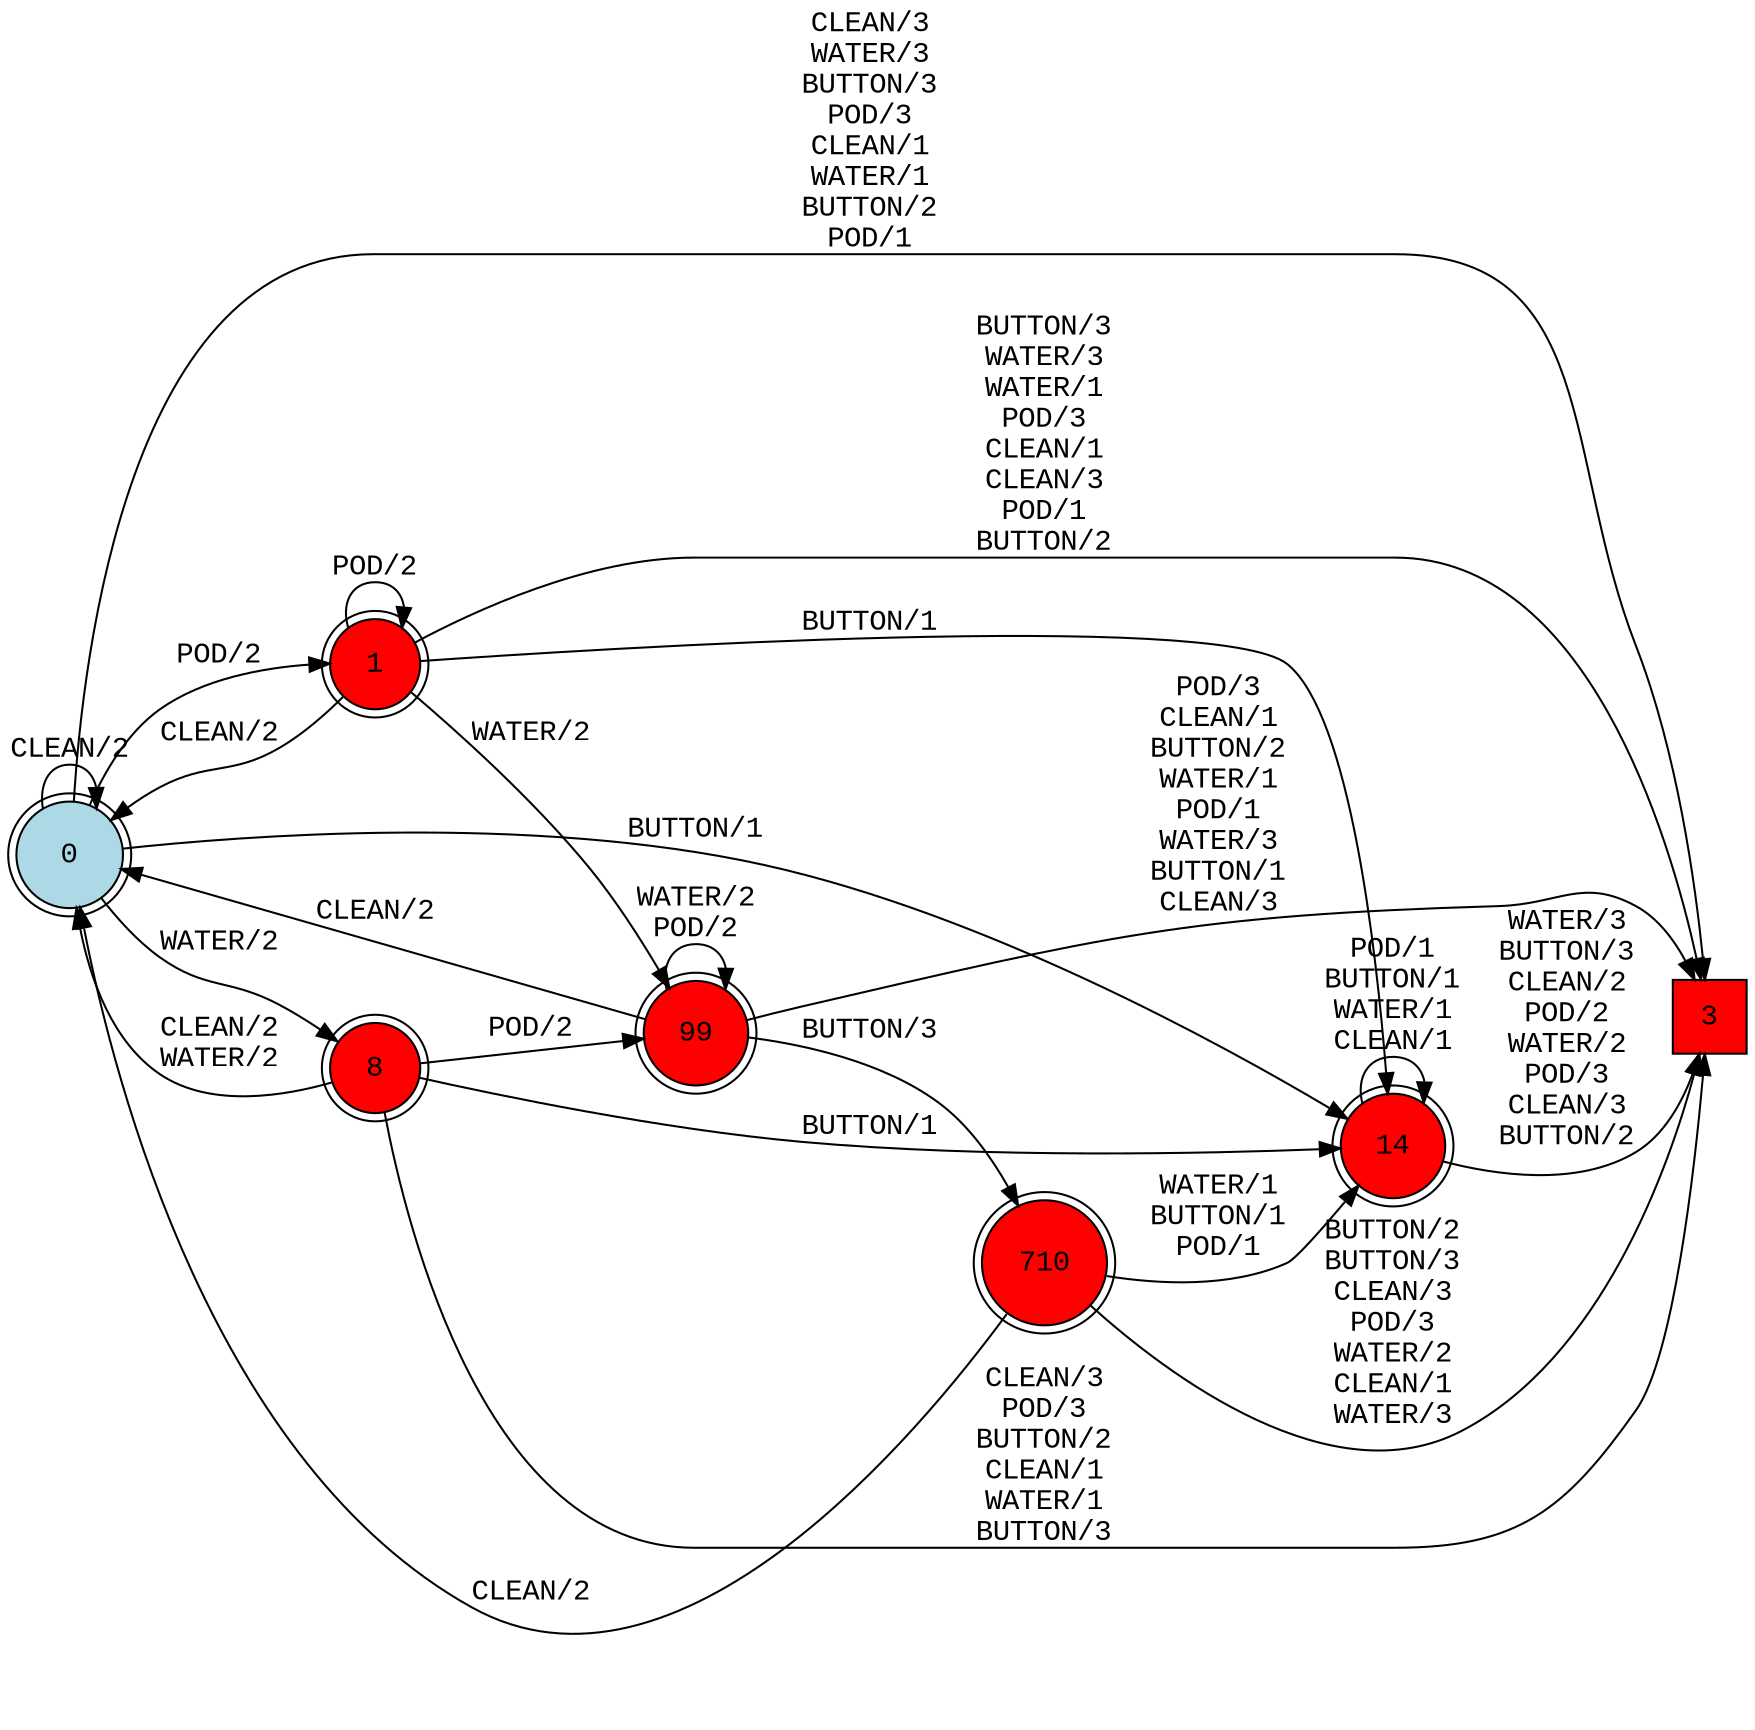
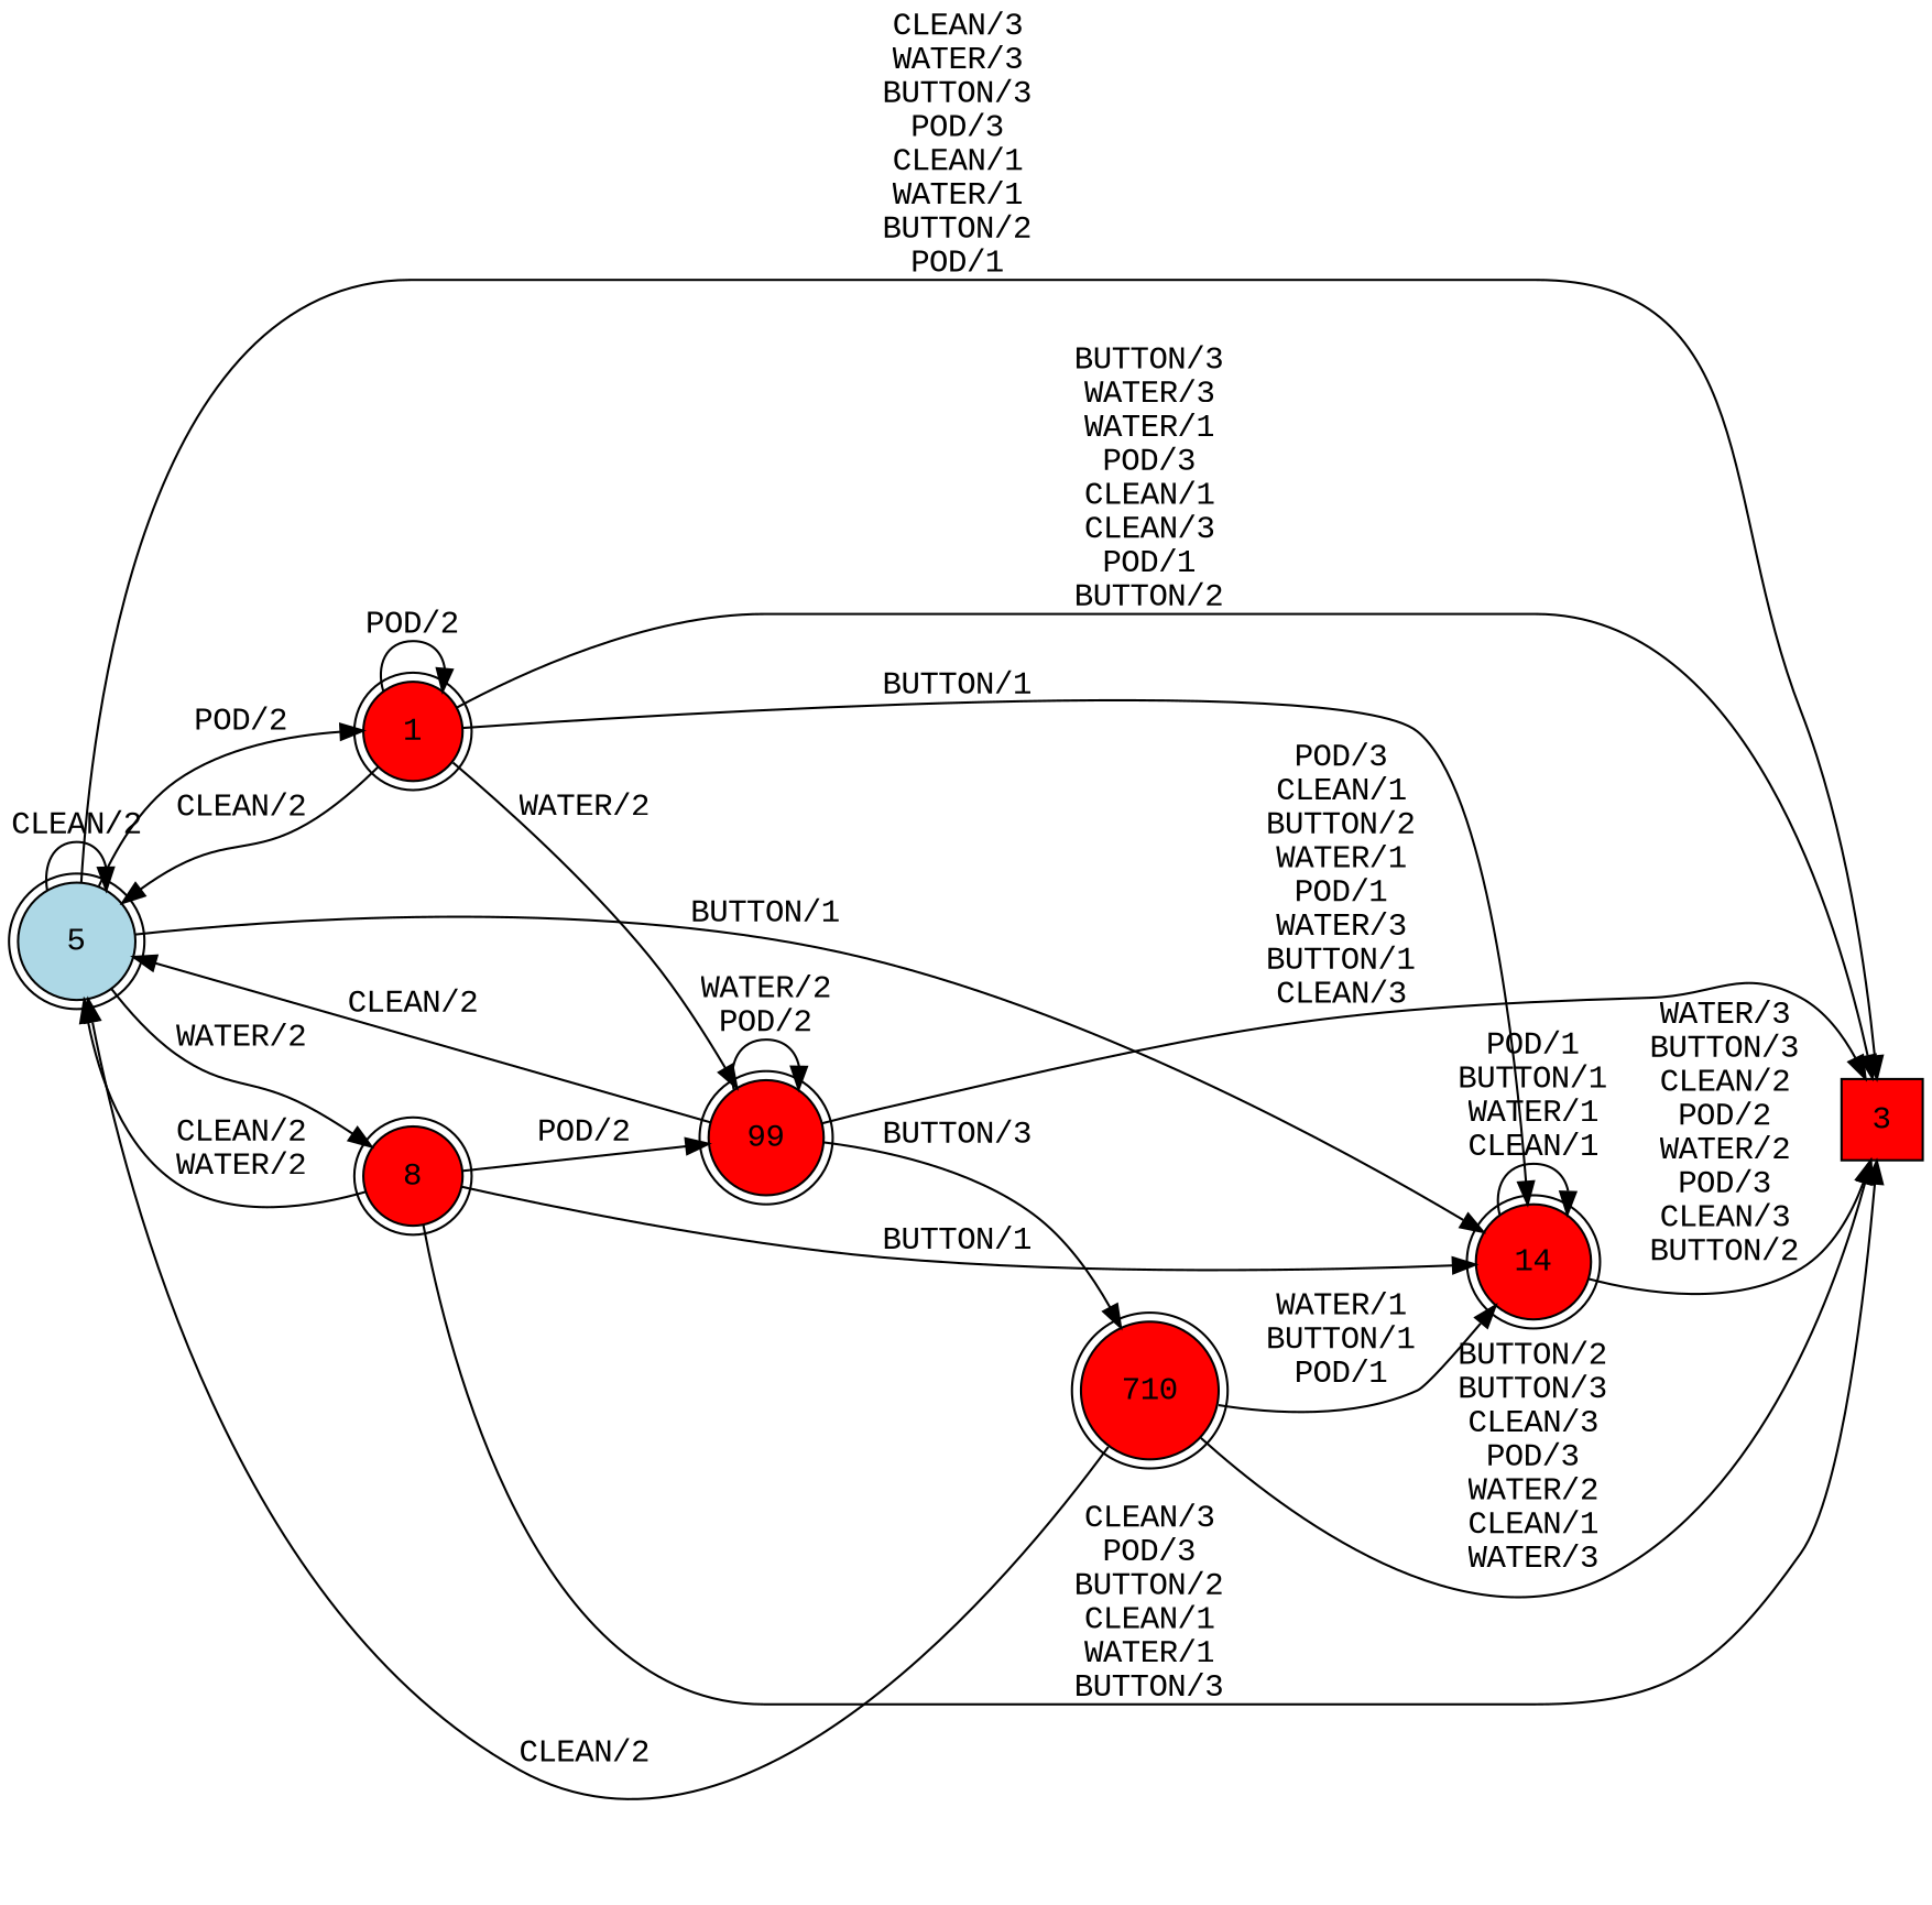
  digraph {
    rankdir=LR
    fontname="Liberation Mono"
    node [fillcolor=red shape=doublecircle style=filled fontname="Liberation Mono"]
    edge [fontname="Liberation Mono"]
-   0 [fillcolor=lightblue isInitial=True]
+   0 [fillcolor=lightblue isInitial=True label=5]
    1
    3 [shape=square]
    8
    14
    99
    710
    0 -> 0 [label="CLEAN/2"]
    0 -> 1 [label="POD/2"]
    0 -> 3 [label="CLEAN/3\nWATER/3\nBUTTON/3\nPOD/3\nCLEAN/1\nWATER/1\nBUTTON/2\nPOD/1"]
    0 -> 8 [label="WATER/2"]
    0 -> 14 [label="BUTTON/1"]
    1 -> 0 [label="CLEAN/2"]
    1 -> 1 [label="POD/2"]
    1 -> 3 [label="BUTTON/3\nWATER/3\nWATER/1\nPOD/3\nCLEAN/1\nCLEAN/3\nPOD/1\nBUTTON/2"]
    1 -> 14 [label="BUTTON/1"]
    1 -> 99 [label="WATER/2"]
    8 -> 0 [label="CLEAN/2\nWATER/2"]
    8 -> 3 [label="CLEAN/3\nPOD/3\nBUTTON/2\nCLEAN/1\nWATER/1\nBUTTON/3"]
    8 -> 14 [label="BUTTON/1"]
    8 -> 99 [label="POD/2"]
    14 -> 3 [label="WATER/3\nBUTTON/3\nCLEAN/2\nPOD/2\nWATER/2\nPOD/3\nCLEAN/3\nBUTTON/2"]
    14 -> 14 [label="POD/1\nBUTTON/1\nWATER/1\nCLEAN/1"]
    99 -> 0 [label="CLEAN/2"]
    99 -> 3 [label="POD/3\nCLEAN/1\nBUTTON/2\nWATER/1\nPOD/1\nWATER/3\nBUTTON/1\nCLEAN/3"]
    99 -> 99 [label="WATER/2\nPOD/2"]
    99 -> 710 [label="BUTTON/3"]
    710 -> 0 [label="CLEAN/2"]
    710 -> 3 [label="BUTTON/2\nBUTTON/3\nCLEAN/3\nPOD/3\nWATER/2\nCLEAN/1\nWATER/3"]
    710 -> 14 [label="WATER/1\nBUTTON/1\nPOD/1"]
  }
